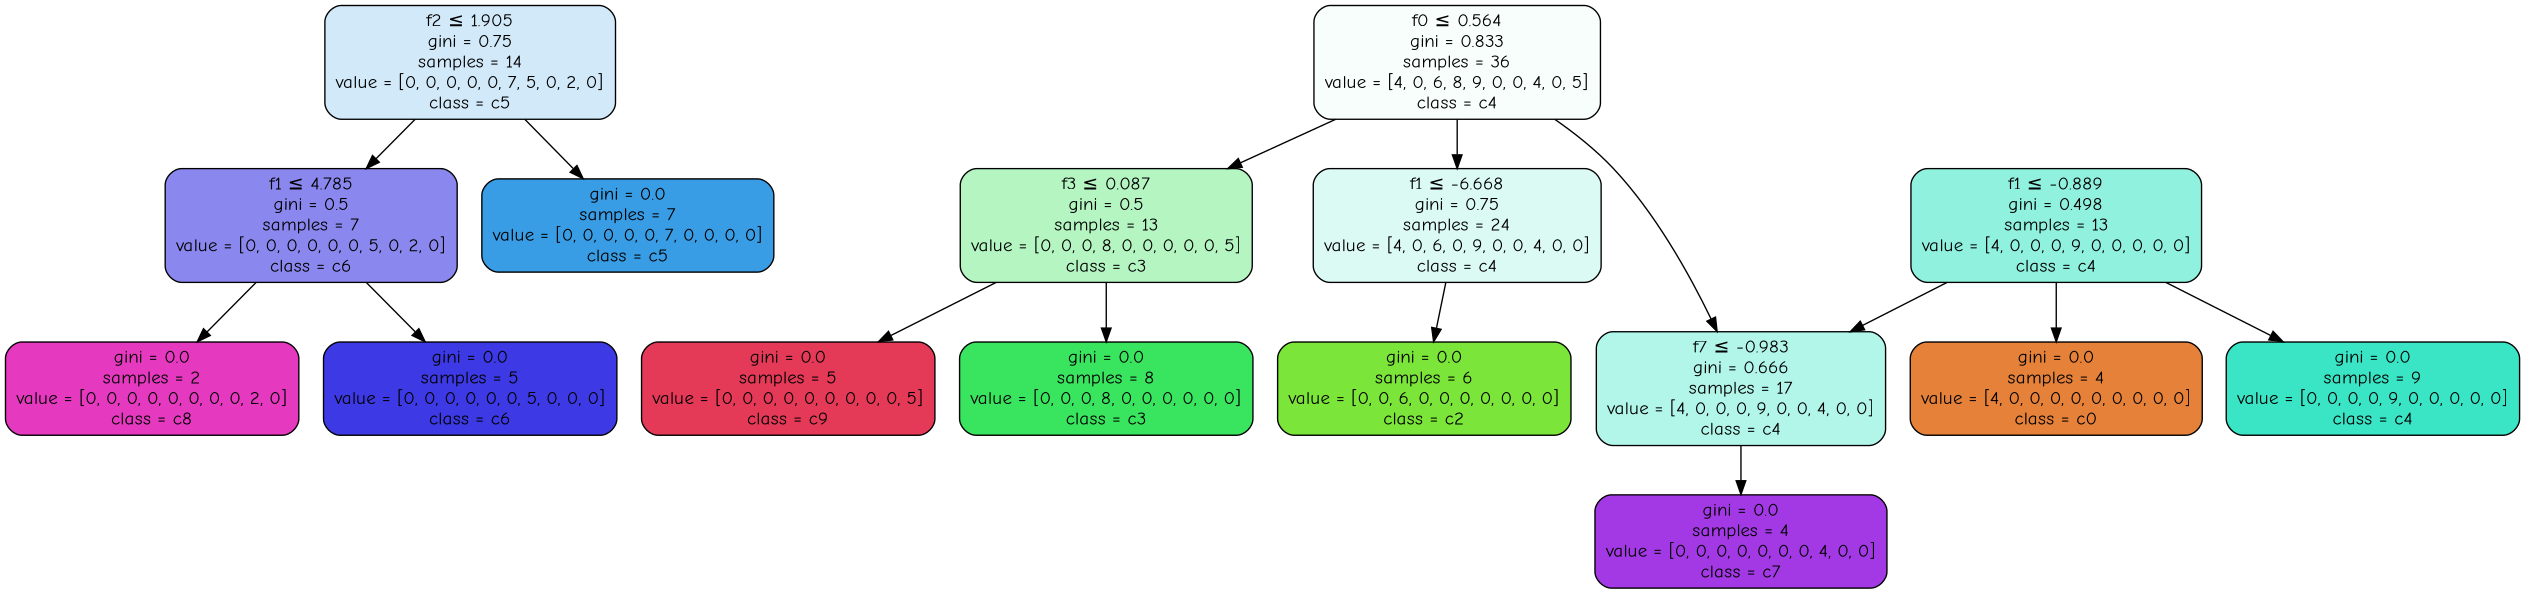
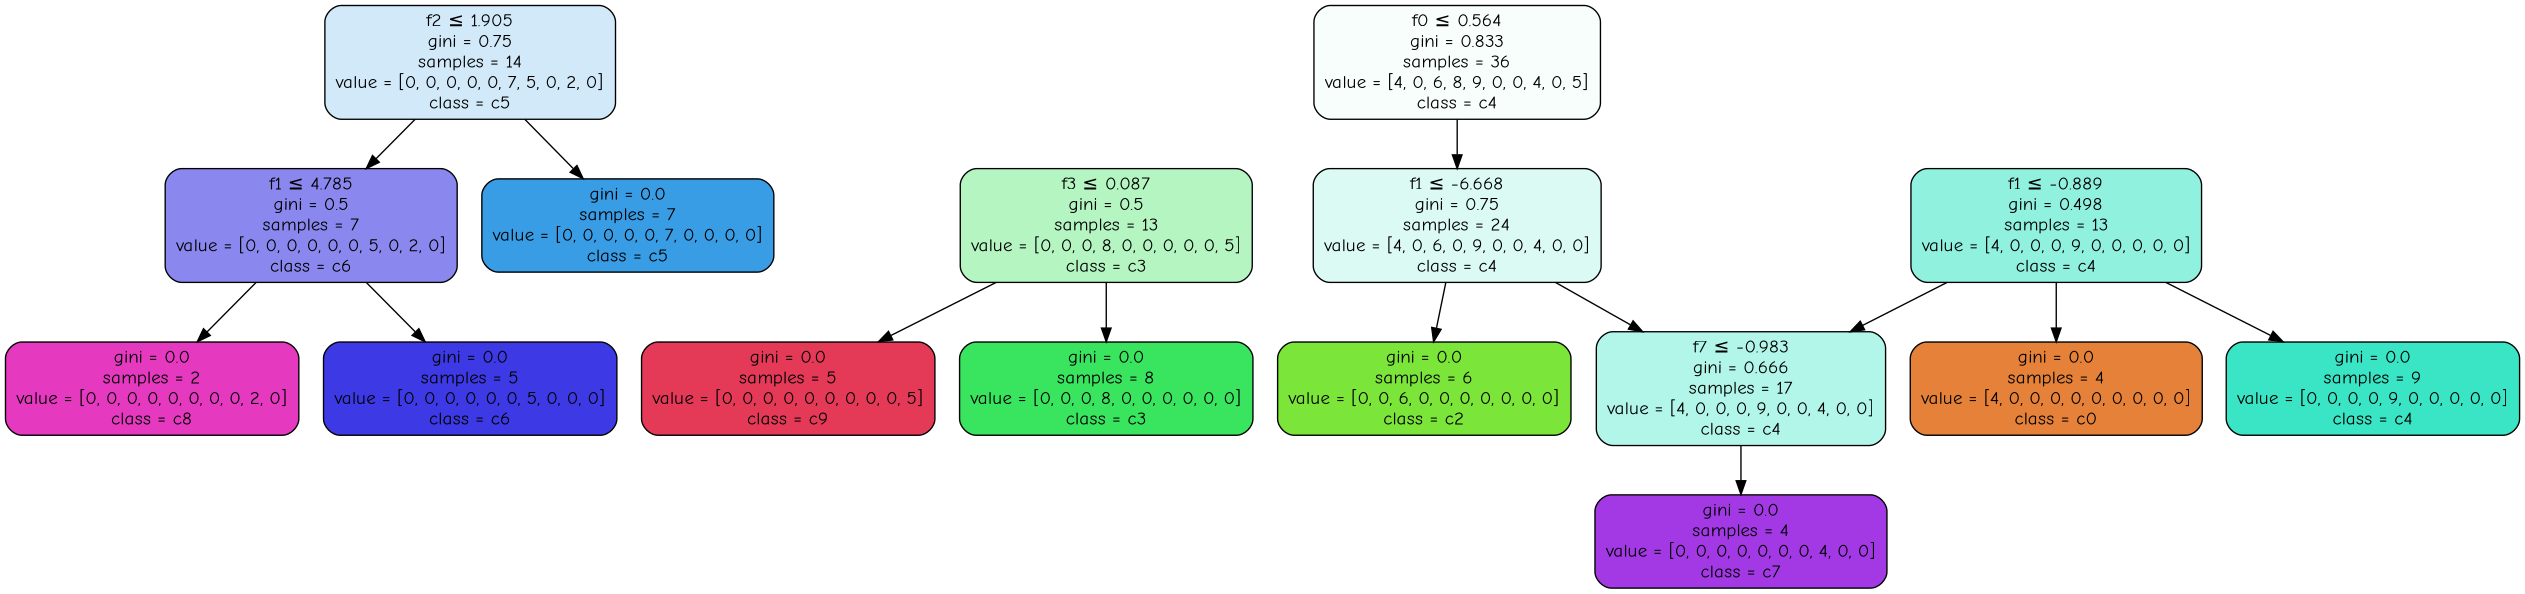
  digraph {
    fontname="Comic Neue"
    node [color=black fontname="Comic Neue" shape=box style="filled, rounded"]
    edge [fontname="Comic Neue"]
    n1 [fillcolor="#399de539" label=<f2 &le; 1.905<br/>gini = 0.75<br/>samples = 14<br/>value = [0, 0, 0, 0, 0, 7, 5, 0, 2, 0]<br/>class = c5>]
    n2 [fillcolor="#3c39e599" label=<f1 &le; 4.785<br/>gini = 0.5<br/>samples = 7<br/>value = [0, 0, 0, 0, 0, 0, 5, 0, 2, 0]<br/>class = c6>]
    n3 [fillcolor="#399de5ff" label=<gini = 0.0<br/>samples = 7<br/>value = [0, 0, 0, 0, 0, 7, 0, 0, 0, 0]<br/>class = c5>]
    n4 [fillcolor="#39e5c509" label=<f0 &le; 0.564<br/>gini = 0.833<br/>samples = 36<br/>value = [4, 0, 6, 8, 9, 0, 0, 4, 0, 5]<br/>class = c4>]
    n5 [fillcolor="#39e5c52d" label=<f1 &le; -6.668<br/>gini = 0.75<br/>samples = 24<br/>value = [4, 0, 6, 0, 9, 0, 0, 4, 0, 0]<br/>class = c4>]
    n6 [fillcolor="#39e55e60" label=<f3 &le; 0.087<br/>gini = 0.5<br/>samples = 13<br/>value = [0, 0, 0, 8, 0, 0, 0, 0, 0, 5]<br/>class = c3>]
    n7 [fillcolor="#e539c0ff" label=<gini = 0.0<br/>samples = 2<br/>value = [0, 0, 0, 0, 0, 0, 0, 0, 2, 0]<br/>class = c8>]
    n8 [fillcolor="#3c39e5ff" label=<gini = 0.0<br/>samples = 5<br/>value = [0, 0, 0, 0, 0, 0, 5, 0, 0, 0]<br/>class = c6>]
    n9 [fillcolor="#7be539ff" label=<gini = 0.0<br/>samples = 6<br/>value = [0, 0, 6, 0, 0, 0, 0, 0, 0, 0]<br/>class = c2>]
    n10 [fillcolor="#39e5c562" label=<f7 &le; -0.983<br/>gini = 0.666<br/>samples = 17<br/>value = [4, 0, 0, 0, 9, 0, 0, 4, 0, 0]<br/>class = c4>]
    n11 [fillcolor="#e53958ff" label=<gini = 0.0<br/>samples = 5<br/>value = [0, 0, 0, 0, 0, 0, 0, 0, 0, 5]<br/>class = c9>]
    n12 [fillcolor="#39e55eff" label=<gini = 0.0<br/>samples = 8<br/>value = [0, 0, 0, 8, 0, 0, 0, 0, 0, 0]<br/>class = c3>]
    n13 [fillcolor="#a339e5ff" label=<gini = 0.0<br/>samples = 4<br/>value = [0, 0, 0, 0, 0, 0, 0, 4, 0, 0]<br/>class = c7>]
    n14 [fillcolor="#39e5c58e" label=<f1 &le; -0.889<br/>gini = 0.498<br/>samples = 13<br/>value = [4, 0, 0, 0, 9, 0, 0, 0, 0, 0]<br/>class = c4>]
    n15 [fillcolor="#e58139ff" label=<gini = 0.0<br/>samples = 4<br/>value = [4, 0, 0, 0, 0, 0, 0, 0, 0, 0]<br/>class = c0>]
    n16 [fillcolor="#39e5c5ff" label=<gini = 0.0<br/>samples = 9<br/>value = [0, 0, 0, 0, 9, 0, 0, 0, 0, 0]<br/>class = c4>]
    n1 -> n2
    n1 -> n3
    n2 -> n7
    n2 -> n8
    n4 -> n5
-   n4 -> n6
    n5 -> n9
-   n4 -> n10
+   n5 -> n10
    n6 -> n11
    n6 -> n12
    n10 -> n13
    n14 -> n10
    n14 -> n15
    n14 -> n16
  }
